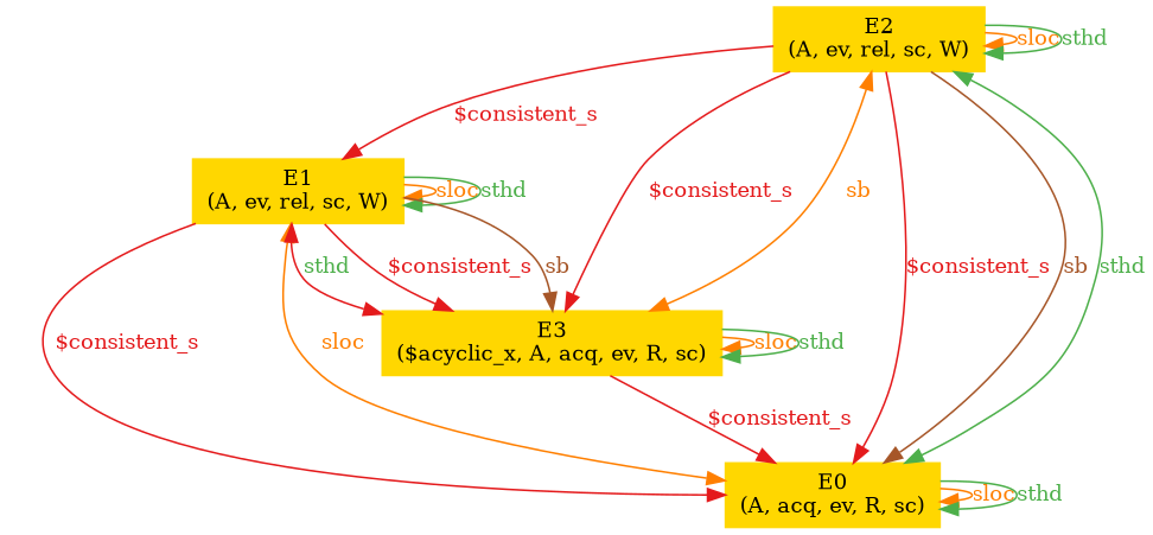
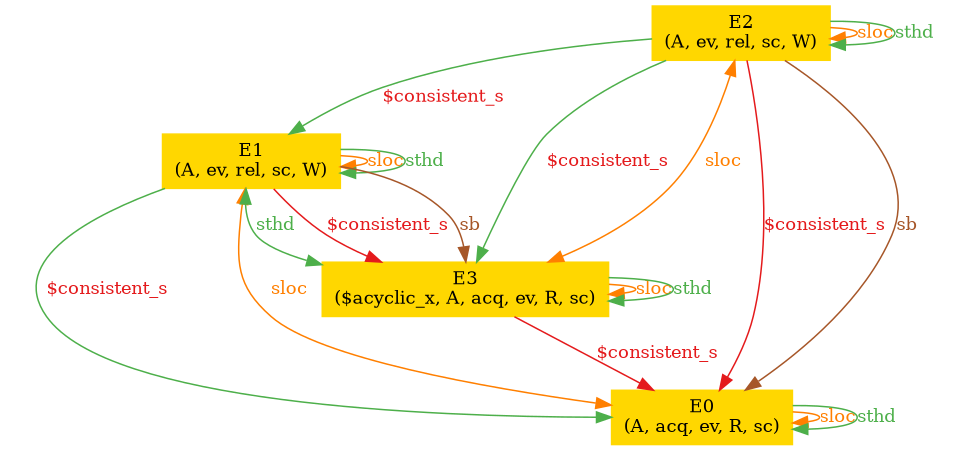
  digraph {
    fontsize=12
    rankdir=TB
    node [color="#ffd700" fontcolor="#000000" fontsize=12 shape=box style="filled, solid"]
    edge [color="#ff7f00" dir=forward fontcolor="#ff7f00" fontsize=12 style=solid uuid="<E1, E3>" weight=1]
    n1 [label="E1\n(A, ev, rel, sc, W)" uuid=E1]
    n2 [label="E0\n(A, acq, ev, R, sc)" uuid=E0]
    n3 [label="E3\n($acyclic_x, A, acq, ev, R, sc)" uuid=E3]
    n4 [label="E2\n(A, ev, rel, sc, W)" uuid=E2]
    n1 -> n1 [label=sloc uuid="<E1, E1>"]
    n1 -> n1 [color="#4daf4a" fontcolor="#4daf4a" label=sthd uuid="<E1, E1>"]
-   n1 -> n2 [color="#e41a1c" fontcolor="#e41a1c" label="$consistent_s" uuid="<E1, E0>"]
+   n1 -> n2 [color="#4daf4a" fontcolor="#e41a1c" label="$consistent_s" uuid="<E1, E0>"]
    n1 -> n2 [dir=both label=sloc uuid="<E0, E1>"]
    n1 -> n3 [color="#e41a1c" fontcolor="#e41a1c" label="$consistent_s"]
    n1 -> n3 [color="#a65628" fontcolor="#a65628" label=sb]
-   n1 -> n3 [color="#e41a1c" dir=both fontcolor="#4daf4a" label=sthd]
+   n1 -> n3 [color="#4daf4a" dir=both fontcolor="#4daf4a" label=sthd]
    n2 -> n2 [label=sloc uuid="<E0, E0>"]
    n2 -> n2 [color="#4daf4a" fontcolor="#4daf4a" label=sthd uuid="<E0, E0>"]
    n3 -> n2 [color="#e41a1c" fontcolor="#e41a1c" label="$consistent_s" uuid="<E3, E0>"]
    n3 -> n3 [label=sloc uuid="<E3, E3>"]
    n3 -> n3 [color="#4daf4a" fontcolor="#4daf4a" label=sthd uuid="<E3, E3>"]
-   n4 -> n1 [color="#e41a1c" fontcolor="#e41a1c" label="$consistent_s" uuid="<E2, E1>"]
+   n4 -> n1 [color="#4daf4a" fontcolor="#e41a1c" label="$consistent_s" uuid="<E2, E1>"]
    n4 -> n2 [color="#e41a1c" fontcolor="#e41a1c" label="$consistent_s" uuid="<E2, E0>"]
    n4 -> n2 [color="#a65628" fontcolor="#a65628" label=sb uuid="<E2, E0>"]
-   n4 -> n2 [color="#4daf4a" dir=both fontcolor="#4daf4a" label=sthd uuid="<E0, E2>"]
-   n4 -> n3 [color="#e41a1c" fontcolor="#e41a1c" label="$consistent_s" uuid="<E2, E3>"]
-   n4 -> n3 [dir=both label=sb uuid="<E2, E3>"]
+   n4 -> n3 [color="#4daf4a" fontcolor="#e41a1c" label="$consistent_s" uuid="<E2, E3>"]
+   n4 -> n3 [dir=both label=sloc uuid="<E2, E3>"]
    n4 -> n4 [label=sloc uuid="<E2, E2>"]
    n4 -> n4 [color="#4daf4a" fontcolor="#4daf4a" label=sthd uuid="<E2, E2>"]
  }
